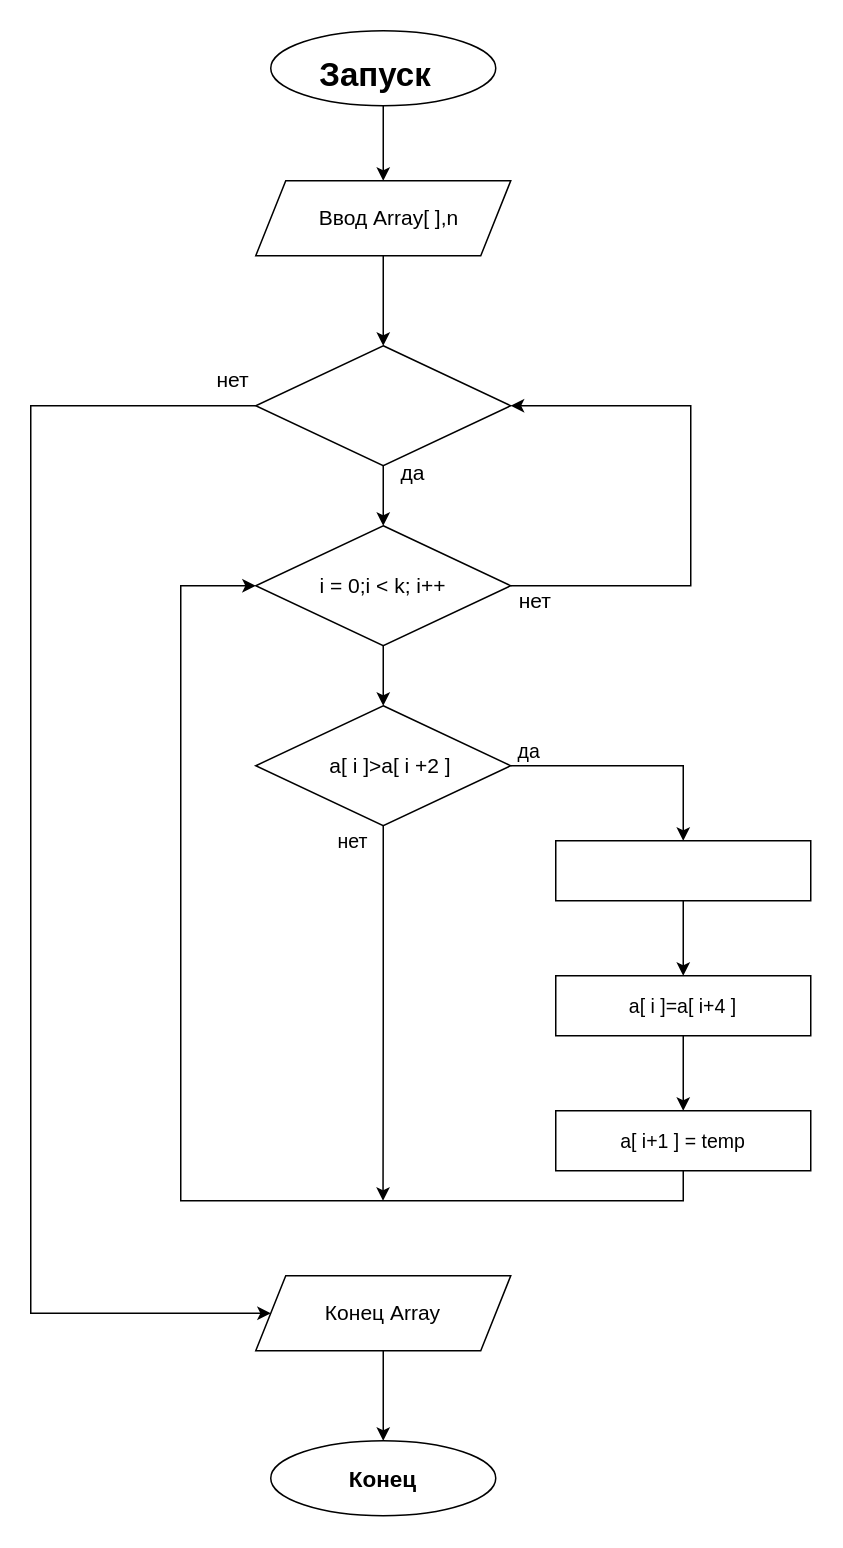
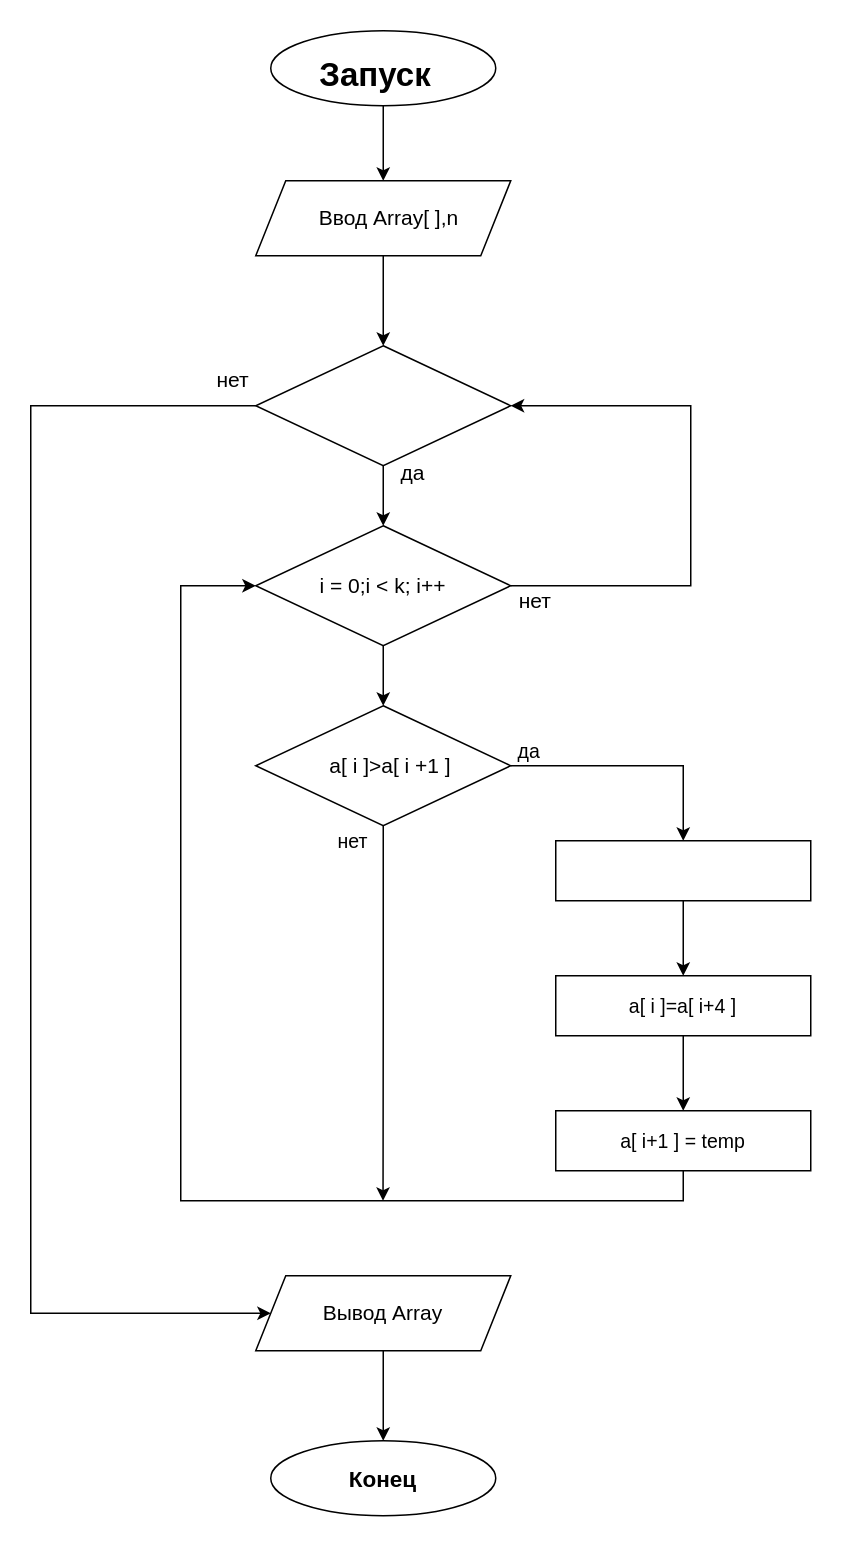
  <mxCell id="0" style=";html=1;" />
  <mxCell id="1" style=";html=1;" parent="0" />
  <mxCell id="2" style="edgeStyle=orthogonalEdgeStyle;rounded=0;orthogonalLoop=1;jettySize=auto;html=1;exitX=0.5;exitY=1;exitDx=0;exitDy=0;entryX=0.5;entryY=0;entryDx=0;entryDy=0;fontSize=14;" parent="1" source="3" target="6" edge="1"><mxGeometry relative="1" as="geometry" /></mxCell>
  <mxCell id="3" value="" style="ellipse;whiteSpace=wrap;html=1;" parent="1" vertex="1"><mxGeometry x="180" y="20" width="150" height="50" as="geometry" /></mxCell>
  <mxCell id="4" value="Запуск" style="text;html=1;strokeColor=none;fillColor=none;align=center;verticalAlign=middle;whiteSpace=wrap;rounded=0;fontStyle=1;fontSize=22;" parent="1" vertex="1"><mxGeometry x="185" y="35" width="130" height="30" as="geometry" /></mxCell>
  <mxCell id="5" style="edgeStyle=orthogonalEdgeStyle;rounded=0;orthogonalLoop=1;jettySize=auto;html=1;exitX=0.5;exitY=1;exitDx=0;exitDy=0;entryX=0.5;entryY=0;entryDx=0;entryDy=0;fontSize=14;" parent="1" source="6" target="10" edge="1"><mxGeometry relative="1" as="geometry" /></mxCell>
  <mxCell id="6" value="" style="shape=parallelogram;perimeter=parallelogramPerimeter;whiteSpace=wrap;html=1;fixedSize=1;fontSize=26;" parent="1" vertex="1"><mxGeometry x="170" y="120" width="170" height="50" as="geometry" /></mxCell>
  <mxCell id="7" value="Ввод Array[ ],n" style="text;html=1;strokeColor=none;fillColor=none;align=center;verticalAlign=middle;whiteSpace=wrap;rounded=0;fontSize=14;" parent="1" vertex="1"><mxGeometry x="198.75" y="135" width="120" height="20" as="geometry" /></mxCell>
  <mxCell id="8" style="edgeStyle=orthogonalEdgeStyle;rounded=0;orthogonalLoop=1;jettySize=auto;html=1;exitX=0.5;exitY=1;exitDx=0;exitDy=0;entryX=0.5;entryY=0;entryDx=0;entryDy=0;fontSize=14;" parent="1" source="10" target="13" edge="1"><mxGeometry relative="1" as="geometry" /></mxCell>
  <mxCell id="9" style="edgeStyle=orthogonalEdgeStyle;rounded=0;orthogonalLoop=1;jettySize=auto;html=1;exitX=0;exitY=0.5;exitDx=0;exitDy=0;entryX=0;entryY=0.5;entryDx=0;entryDy=0;fontSize=14;" edge="1" parent="1" source="10" target="35"><mxGeometry relative="1" as="geometry"><Array as="points"><mxPoint x="20" y="270" /><mxPoint x="20" y="875" /></Array></mxGeometry></mxCell>
  <mxCell id="10" value="" style="rhombus;whiteSpace=wrap;html=1;fontSize=14;" parent="1" vertex="1"><mxGeometry x="170" y="230" width="170" height="80" as="geometry" /></mxCell>
  <mxCell id="11" style="edgeStyle=orthogonalEdgeStyle;rounded=0;orthogonalLoop=1;jettySize=auto;html=1;exitX=1;exitY=0.5;exitDx=0;exitDy=0;entryX=1;entryY=0.5;entryDx=0;entryDy=0;fontSize=14;" parent="1" source="13" target="10" edge="1"><mxGeometry relative="1" as="geometry"><Array as="points"><mxPoint x="460" y="390" /><mxPoint x="460" y="270" /></Array></mxGeometry></mxCell>
  <mxCell id="12" style="edgeStyle=orthogonalEdgeStyle;rounded=0;orthogonalLoop=1;jettySize=auto;html=1;exitX=0.5;exitY=1;exitDx=0;exitDy=0;entryX=0.5;entryY=0;entryDx=0;entryDy=0;fontSize=13;" parent="1" source="13" target="18" edge="1"><mxGeometry relative="1" as="geometry" /></mxCell>
  <mxCell id="13" value="" style="rhombus;whiteSpace=wrap;html=1;fontSize=14;" parent="1" vertex="1"><mxGeometry x="170" y="350" width="170" height="80" as="geometry" /></mxCell>
  <mxCell id="14" value="i = 0;i &amp;lt; k; i++" style="text;html=1;strokeColor=none;fillColor=none;align=center;verticalAlign=middle;whiteSpace=wrap;rounded=0;fontSize=14;" parent="1" vertex="1"><mxGeometry x="180" y="375" width="150" height="30" as="geometry" /></mxCell>
  <mxCell id="15" value="нет" style="text;html=1;strokeColor=none;fillColor=none;align=center;verticalAlign=middle;whiteSpace=wrap;rounded=0;fontSize=14;" parent="1" vertex="1"><mxGeometry x="340" y="395" width="33" height="10" as="geometry" /></mxCell>
  <mxCell id="16" style="edgeStyle=orthogonalEdgeStyle;rounded=0;orthogonalLoop=1;jettySize=auto;html=1;exitX=1;exitY=0.5;exitDx=0;exitDy=0;entryX=0.5;entryY=0;entryDx=0;entryDy=0;fontSize=13;" parent="1" source="18" target="21" edge="1"><mxGeometry relative="1" as="geometry" /></mxCell>
  <mxCell id="17" style="edgeStyle=orthogonalEdgeStyle;rounded=0;orthogonalLoop=1;jettySize=auto;html=1;exitX=0.5;exitY=1;exitDx=0;exitDy=0;fontSize=13;" parent="1" source="18" edge="1"><mxGeometry relative="1" as="geometry"><mxPoint x="254.862" y="800" as="targetPoint" /></mxGeometry></mxCell>
  <mxCell id="18" value="" style="rhombus;whiteSpace=wrap;html=1;fontSize=14;" parent="1" vertex="1"><mxGeometry x="170" y="470" width="170" height="80" as="geometry" /></mxCell>
- <mxCell id="19" value="a[ i ]&amp;gt;a[ i +2 ]" style="text;html=1;strokeColor=none;fillColor=none;align=center;verticalAlign=middle;whiteSpace=wrap;rounded=0;fontSize=14;" parent="1" vertex="1"><mxGeometry x="200" y="502.5" width="120" height="15" as="geometry" /></mxCell>
+ <mxCell id="19" value="a[ i ]&amp;gt;a[ i +1 ]" style="text;html=1;strokeColor=none;fillColor=none;align=center;verticalAlign=middle;whiteSpace=wrap;rounded=0;fontSize=14;" parent="1" vertex="1"><mxGeometry x="200" y="502.5" width="120" height="15" as="geometry" /></mxCell>
  <mxCell id="20" style="edgeStyle=orthogonalEdgeStyle;rounded=0;orthogonalLoop=1;jettySize=auto;html=1;exitX=0.5;exitY=1;exitDx=0;exitDy=0;entryX=0.5;entryY=0;entryDx=0;entryDy=0;fontSize=13;" parent="1" source="21" target="23" edge="1"><mxGeometry relative="1" as="geometry" /></mxCell>
  <mxCell id="21" value="" style="rounded=0;whiteSpace=wrap;html=1;fontSize=13;" parent="1" vertex="1"><mxGeometry x="370" y="560" width="170" height="40" as="geometry" /></mxCell>
  <mxCell id="22" style="edgeStyle=orthogonalEdgeStyle;rounded=0;orthogonalLoop=1;jettySize=auto;html=1;exitX=0.5;exitY=1;exitDx=0;exitDy=0;entryX=0.5;entryY=0;entryDx=0;entryDy=0;fontSize=13;" parent="1" source="23" target="25" edge="1"><mxGeometry relative="1" as="geometry" /></mxCell>
  <mxCell id="23" value="" style="rounded=0;whiteSpace=wrap;html=1;fontSize=13;" parent="1" vertex="1"><mxGeometry x="370" y="650" width="170" height="40" as="geometry" /></mxCell>
  <mxCell id="24" style="edgeStyle=orthogonalEdgeStyle;rounded=0;orthogonalLoop=1;jettySize=auto;html=1;exitX=0.5;exitY=1;exitDx=0;exitDy=0;entryX=0;entryY=0.5;entryDx=0;entryDy=0;fontSize=13;" parent="1" source="25" target="13" edge="1"><mxGeometry relative="1" as="geometry"><Array as="points"><mxPoint x="455" y="800" /><mxPoint x="120" y="800" /><mxPoint x="120" y="390" /></Array></mxGeometry></mxCell>
  <mxCell id="25" value="" style="rounded=0;whiteSpace=wrap;html=1;fontSize=13;" parent="1" vertex="1"><mxGeometry x="370" y="740" width="170" height="40" as="geometry" /></mxCell>
  <mxCell id="26" value="a[ i ]=a[ i+4 ]" style="text;html=1;strokeColor=none;fillColor=none;align=center;verticalAlign=middle;whiteSpace=wrap;rounded=0;fontSize=13;" parent="1" vertex="1"><mxGeometry x="395" y="655" width="120" height="30" as="geometry" /></mxCell>
  <mxCell id="27" value="a[ i+1 ] = temp" style="text;html=1;strokeColor=none;fillColor=none;align=center;verticalAlign=middle;whiteSpace=wrap;rounded=0;fontSize=13;" parent="1" vertex="1"><mxGeometry x="395" y="745" width="120" height="30" as="geometry" /></mxCell>
  <mxCell id="28" value="да" style="text;html=1;strokeColor=none;fillColor=none;align=center;verticalAlign=middle;whiteSpace=wrap;rounded=0;fontSize=13;" parent="1" vertex="1"><mxGeometry x="335" y="490" width="35" height="20" as="geometry" /></mxCell>
  <mxCell id="29" value="нет" style="text;html=1;strokeColor=none;fillColor=none;align=center;verticalAlign=middle;whiteSpace=wrap;rounded=0;fontSize=13;" parent="1" vertex="1"><mxGeometry x="210" y="550" width="50" height="20" as="geometry" /></mxCell>
  <mxCell id="30" value="" style="ellipse;whiteSpace=wrap;html=1;" parent="1" vertex="1"><mxGeometry x="180" y="960" width="150" height="50" as="geometry" /></mxCell>
  <mxCell id="31" value="Конец" style="text;html=1;strokeColor=none;fillColor=none;align=center;verticalAlign=middle;whiteSpace=wrap;rounded=0;fontSize=15;fontStyle=1" parent="1" vertex="1"><mxGeometry x="225" y="970" width="60" height="30" as="geometry" /></mxCell>
  <mxCell id="32" value="нет" style="text;html=1;strokeColor=none;fillColor=none;align=center;verticalAlign=middle;whiteSpace=wrap;rounded=0;fontSize=14;" parent="1" vertex="1"><mxGeometry x="130" y="247.5" width="50" height="10" as="geometry" /></mxCell>
  <mxCell id="33" value="да" style="text;html=1;strokeColor=none;fillColor=none;align=center;verticalAlign=middle;whiteSpace=wrap;rounded=0;fontSize=14;" parent="1" vertex="1"><mxGeometry x="260" y="310" width="30" height="10" as="geometry" /></mxCell>
  <mxCell id="34" style="edgeStyle=orthogonalEdgeStyle;rounded=0;orthogonalLoop=1;jettySize=auto;html=1;exitX=0.5;exitY=1;exitDx=0;exitDy=0;entryX=0.5;entryY=0;entryDx=0;entryDy=0;fontSize=14;" edge="1" parent="1" source="35" target="30"><mxGeometry relative="1" as="geometry" /></mxCell>
  <mxCell id="35" value="" style="shape=parallelogram;perimeter=parallelogramPerimeter;whiteSpace=wrap;html=1;fixedSize=1;fontSize=26;" vertex="1" parent="1"><mxGeometry x="170" y="850" width="170" height="50" as="geometry" /></mxCell>
- <mxCell id="36" value="Конец Array" style="text;html=1;strokeColor=none;fillColor=none;align=center;verticalAlign=middle;whiteSpace=wrap;rounded=0;fontSize=14;" vertex="1" parent="1"><mxGeometry x="200" y="860" width="110" height="30" as="geometry" /></mxCell>
+ <mxCell id="36" value="Вывод Array" style="text;html=1;strokeColor=none;fillColor=none;align=center;verticalAlign=middle;whiteSpace=wrap;rounded=0;fontSize=14;" vertex="1" parent="1"><mxGeometry x="200" y="860" width="110" height="30" as="geometry" /></mxCell>
